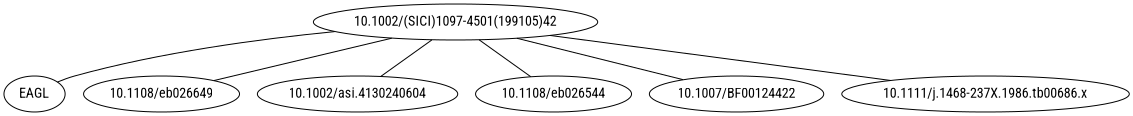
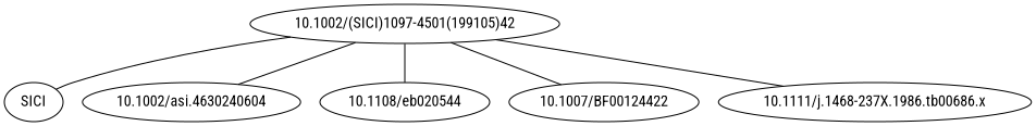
  strict graph {
    fontname="Roboto Condensed"
    node [fontname="Roboto Condensed"]
    edge [fontname="Roboto Condensed"]
    n1 [label="10.1002/(SICI)1097-4501(199105)42"]
-   EAGL
-   "10.1108/eb026649"
-   "10.1002/asi.4630240604" [label="10.1002/asi.4130240604"]
-   "10.1108/eb026544"
+   EAGL [label=SICI]
+   "10.1002/asi.4630240604"
+   "10.1108/eb026544" [label="10.1108/eb020544"]
    n6 [label="10.1007/BF00124422"]
    n7 [label="10.1111/j.1468-237X.1986.tb00686.x"]
    n1 -- EAGL
-   n1 -- "10.1108/eb026649"
    n1 -- "10.1002/asi.4630240604"
    n1 -- "10.1108/eb026544"
    n1 -- n6
    n1 -- n7
  }
